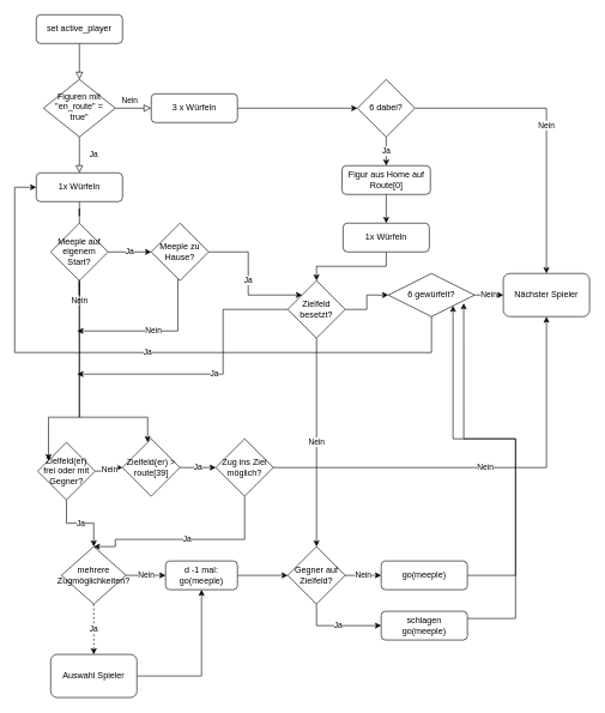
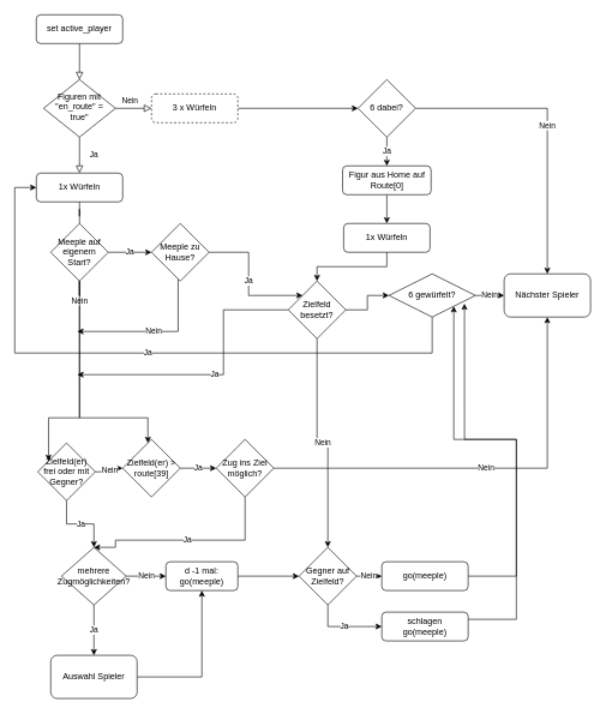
  <mxCell id="0" />
  <mxCell id="1" parent="0" />
  <mxCell id="2" value="" style="rounded=0;html=1;jettySize=auto;orthogonalLoop=1;fontSize=11;endArrow=block;endFill=0;endSize=8;strokeWidth=1;shadow=0;labelBackgroundColor=none;edgeStyle=orthogonalEdgeStyle;" parent="1" source="3" target="6" edge="1"><mxGeometry relative="1" as="geometry" /></mxCell>
  <mxCell id="3" value="set active_player" style="rounded=1;whiteSpace=wrap;html=1;fontSize=12;glass=0;strokeWidth=1;shadow=0;" parent="1" vertex="1"><mxGeometry x="50" y="20" width="120" height="40" as="geometry" /></mxCell>
  <mxCell id="4" value="Ja" style="rounded=0;html=1;jettySize=auto;orthogonalLoop=1;fontSize=11;endArrow=block;endFill=0;endSize=8;strokeWidth=1;shadow=0;labelBackgroundColor=none;edgeStyle=orthogonalEdgeStyle;entryX=0.5;entryY=0;entryDx=0;entryDy=0;" parent="1" source="6" target="15" edge="1"><mxGeometry y="20" relative="1" as="geometry"><mxPoint as="offset" /><mxPoint x="110" y="270" as="targetPoint" /></mxGeometry></mxCell>
  <mxCell id="5" value="Nein" style="edgeStyle=orthogonalEdgeStyle;rounded=0;html=1;jettySize=auto;orthogonalLoop=1;fontSize=11;endArrow=block;endFill=0;endSize=8;strokeWidth=1;shadow=0;labelBackgroundColor=none;" parent="1" source="6" target="8" edge="1"><mxGeometry x="-0.2" y="10" relative="1" as="geometry"><mxPoint as="offset" /></mxGeometry></mxCell>
  <mxCell id="6" value="Figuren mit&lt;br&gt;&quot;en_route&quot; = true&quot;" style="rhombus;whiteSpace=wrap;html=1;shadow=0;fontFamily=Helvetica;fontSize=12;align=center;strokeWidth=1;spacing=6;spacingTop=-4;" parent="1" vertex="1"><mxGeometry x="60" y="110" width="100" height="80" as="geometry" /></mxCell>
  <mxCell id="7" style="edgeStyle=orthogonalEdgeStyle;rounded=0;orthogonalLoop=1;jettySize=auto;html=1;" parent="1" source="8" target="11" edge="1"><mxGeometry relative="1" as="geometry" /></mxCell>
- <mxCell id="8" value="3 x Würfeln" style="rounded=1;whiteSpace=wrap;html=1;fontSize=12;glass=0;strokeWidth=1;shadow=0;" parent="1" vertex="1"><mxGeometry x="210" y="130" width="120" height="40" as="geometry" /></mxCell>
+ <mxCell id="8" value="3 x Würfeln" style="rounded=1;whiteSpace=wrap;html=1;fontSize=12;glass=0;strokeWidth=1;shadow=0;dashed=1;" parent="1" vertex="1"><mxGeometry x="210" y="130" width="120" height="40" as="geometry" /></mxCell>
  <mxCell id="9" value="Nein" style="edgeStyle=orthogonalEdgeStyle;rounded=0;orthogonalLoop=1;jettySize=auto;html=1;" parent="1" source="11" target="44" edge="1"><mxGeometry relative="1" as="geometry" /></mxCell>
  <mxCell id="10" value="Ja" style="edgeStyle=orthogonalEdgeStyle;rounded=0;orthogonalLoop=1;jettySize=auto;html=1;" parent="1" source="11" target="13" edge="1"><mxGeometry relative="1" as="geometry" /></mxCell>
  <mxCell id="11" value="6 dabei?" style="rhombus;whiteSpace=wrap;html=1;" parent="1" vertex="1"><mxGeometry x="497" y="110" width="80" height="80" as="geometry" /></mxCell>
  <mxCell id="12" style="edgeStyle=orthogonalEdgeStyle;rounded=0;orthogonalLoop=1;jettySize=auto;html=1;" edge="1" parent="1" source="13" target="43"><mxGeometry relative="1" as="geometry" /></mxCell>
  <mxCell id="13" value="Figur aus Home auf Route[0]" style="rounded=1;whiteSpace=wrap;html=1;" parent="1" vertex="1"><mxGeometry x="475.5" y="230" width="123" height="40" as="geometry" /></mxCell>
  <mxCell id="14" style="edgeStyle=orthogonalEdgeStyle;rounded=0;orthogonalLoop=1;jettySize=auto;html=1;startArrow=none;" parent="1" source="54" edge="1"><mxGeometry relative="1" as="geometry"><mxPoint x="110" y="370" as="targetPoint" /></mxGeometry></mxCell>
  <mxCell id="15" value="1x Würfeln" style="rounded=1;whiteSpace=wrap;html=1;" parent="1" vertex="1"><mxGeometry x="50" y="240" width="120" height="40" as="geometry" /></mxCell>
  <mxCell id="16" value="Nein" style="edgeStyle=orthogonalEdgeStyle;rounded=0;orthogonalLoop=1;jettySize=auto;html=1;" parent="1" source="18" target="20" edge="1"><mxGeometry relative="1" as="geometry" /></mxCell>
- <mxCell id="17" value="Ja" style="edgeStyle=orthogonalEdgeStyle;rounded=0;orthogonalLoop=1;jettySize=auto;html=1;dashed=1;" parent="1" source="18" target="27" edge="1"><mxGeometry relative="1" as="geometry" /></mxCell>
+ <mxCell id="17" value="Ja" style="edgeStyle=orthogonalEdgeStyle;rounded=0;orthogonalLoop=1;jettySize=auto;html=1;" parent="1" source="18" target="27" edge="1"><mxGeometry relative="1" as="geometry" /></mxCell>
  <mxCell id="18" value="mehrere Zugmöglichkeiten?" style="rhombus;whiteSpace=wrap;html=1;" parent="1" vertex="1"><mxGeometry x="85" y="760" width="90" height="80" as="geometry" /></mxCell>
  <mxCell id="19" style="edgeStyle=orthogonalEdgeStyle;rounded=0;orthogonalLoop=1;jettySize=auto;html=1;" parent="1" source="20" target="23" edge="1"><mxGeometry relative="1" as="geometry" /></mxCell>
  <mxCell id="20" value="d -1 mal:&lt;br&gt;go(meeple)" style="rounded=1;whiteSpace=wrap;html=1;" parent="1" vertex="1"><mxGeometry x="230" y="780" width="100" height="40" as="geometry" /></mxCell>
  <mxCell id="21" value="Nein" style="edgeStyle=orthogonalEdgeStyle;rounded=0;orthogonalLoop=1;jettySize=auto;html=1;exitX=1;exitY=0.5;exitDx=0;exitDy=0;" parent="1" source="23" target="25" edge="1"><mxGeometry relative="1" as="geometry" /></mxCell>
  <mxCell id="22" value="Ja" style="edgeStyle=orthogonalEdgeStyle;rounded=0;orthogonalLoop=1;jettySize=auto;html=1;entryX=0;entryY=0.5;entryDx=0;entryDy=0;exitX=0.5;exitY=1;exitDx=0;exitDy=0;" parent="1" source="23" target="49" edge="1"><mxGeometry relative="1" as="geometry" /></mxCell>
- <mxCell id="23" value="Gegner auf Zielfeld?" style="rhombus;whiteSpace=wrap;html=1;" parent="1" vertex="1"><mxGeometry x="400" y="760" width="80" height="80" as="geometry" /></mxCell>
+ <mxCell id="23" value="Gegner auf Zielfeld?" style="rhombus;whiteSpace=wrap;html=1;" parent="1" vertex="1"><mxGeometry x="415" y="760" width="80" height="80" as="geometry" /></mxCell>
  <mxCell id="24" style="edgeStyle=orthogonalEdgeStyle;rounded=0;orthogonalLoop=1;jettySize=auto;html=1;entryX=1;entryY=1;entryDx=0;entryDy=0;exitX=1;exitY=0.5;exitDx=0;exitDy=0;" parent="1" source="25" target="30" edge="1"><mxGeometry relative="1" as="geometry"><mxPoint x="657" y="800" as="sourcePoint" /><Array as="points"><mxPoint x="717" y="800" /><mxPoint x="717" y="610" /><mxPoint x="630" y="610" /></Array></mxGeometry></mxCell>
  <mxCell id="25" value="go(meeple)" style="rounded=1;whiteSpace=wrap;html=1;" parent="1" vertex="1"><mxGeometry x="530" y="780" width="120" height="40" as="geometry" /></mxCell>
  <mxCell id="26" style="edgeStyle=orthogonalEdgeStyle;rounded=0;orthogonalLoop=1;jettySize=auto;html=1;entryX=0.5;entryY=1;entryDx=0;entryDy=0;entryPerimeter=0;" parent="1" source="27" target="20" edge="1"><mxGeometry relative="1" as="geometry"><mxPoint x="290" y="830" as="targetPoint" /></mxGeometry></mxCell>
  <mxCell id="27" value="Auswahl Spieler" style="rounded=1;whiteSpace=wrap;html=1;" parent="1" vertex="1"><mxGeometry x="70" y="910" width="120" height="60" as="geometry" /></mxCell>
  <mxCell id="28" value="Ja" style="edgeStyle=orthogonalEdgeStyle;rounded=0;orthogonalLoop=1;jettySize=auto;html=1;entryX=0;entryY=0.5;entryDx=0;entryDy=0;exitX=0.5;exitY=1;exitDx=0;exitDy=0;" parent="1" source="30" target="15" edge="1"><mxGeometry relative="1" as="geometry"><mxPoint x="10" y="310" as="targetPoint" /><Array as="points"><mxPoint x="600" y="490" /><mxPoint x="20" y="490" /><mxPoint x="20" y="260" /></Array></mxGeometry></mxCell>
  <mxCell id="29" value="Nein" style="edgeStyle=orthogonalEdgeStyle;rounded=0;orthogonalLoop=1;jettySize=auto;html=1;" parent="1" source="30" target="44" edge="1"><mxGeometry relative="1" as="geometry" /></mxCell>
  <mxCell id="30" value="6 gewürfelt?" style="rhombus;whiteSpace=wrap;html=1;" parent="1" vertex="1"><mxGeometry x="540" y="380" width="120" height="60" as="geometry" /></mxCell>
  <mxCell id="31" style="edgeStyle=orthogonalEdgeStyle;rounded=0;orthogonalLoop=1;jettySize=auto;html=1;exitX=1;exitY=0.5;exitDx=0;exitDy=0;" parent="1" source="34" edge="1" target="30"><mxGeometry relative="1" as="geometry"><mxPoint x="510" y="430" as="targetPoint" /></mxGeometry></mxCell>
  <mxCell id="32" value="Nein" style="edgeStyle=orthogonalEdgeStyle;rounded=0;orthogonalLoop=1;jettySize=auto;html=1;" parent="1" source="34" target="23" edge="1"><mxGeometry relative="1" as="geometry"><mxPoint x="380" y="410" as="targetPoint" /></mxGeometry></mxCell>
  <mxCell id="33" value="Ja" style="edgeStyle=orthogonalEdgeStyle;rounded=0;orthogonalLoop=1;jettySize=auto;html=1;" parent="1" source="34" edge="1"><mxGeometry relative="1" as="geometry"><mxPoint x="107" y="520" as="targetPoint" /><Array as="points"><mxPoint x="310" y="520" /></Array></mxGeometry></mxCell>
  <mxCell id="34" value="Zielfeld&lt;br&gt;besetzt?" style="rhombus;whiteSpace=wrap;html=1;" parent="1" vertex="1"><mxGeometry x="400" y="390" width="80" height="80" as="geometry" /></mxCell>
  <mxCell id="35" value="Ja" style="edgeStyle=orthogonalEdgeStyle;rounded=0;orthogonalLoop=1;jettySize=auto;html=1;" parent="1" source="36" target="39" edge="1"><mxGeometry relative="1" as="geometry" /></mxCell>
  <mxCell id="36" value="Zielfeld(er) &amp;gt; route[39]" style="rhombus;whiteSpace=wrap;html=1;" parent="1" vertex="1"><mxGeometry x="170" y="610" width="80" height="80" as="geometry" /></mxCell>
  <mxCell id="37" value="Nein" style="edgeStyle=orthogonalEdgeStyle;rounded=0;orthogonalLoop=1;jettySize=auto;html=1;" parent="1" source="39" target="44" edge="1"><mxGeometry relative="1" as="geometry" /></mxCell>
  <mxCell id="38" value="Ja" style="edgeStyle=orthogonalEdgeStyle;rounded=0;orthogonalLoop=1;jettySize=auto;html=1;entryX=0.5;entryY=0;entryDx=0;entryDy=0;" parent="1" source="39" target="18" edge="1"><mxGeometry relative="1" as="geometry"><Array as="points"><mxPoint x="340" y="750" /><mxPoint x="160" y="750" /><mxPoint x="160" y="760" /></Array></mxGeometry></mxCell>
  <mxCell id="39" value="Zug ins Ziel möglich?" style="rhombus;whiteSpace=wrap;html=1;" parent="1" vertex="1"><mxGeometry x="300" y="610" width="80" height="80" as="geometry" /></mxCell>
  <mxCell id="40" value="Nein" style="edgeStyle=orthogonalEdgeStyle;rounded=0;orthogonalLoop=1;jettySize=auto;html=1;" parent="1" source="54" target="47" edge="1"><mxGeometry x="-0.807" relative="1" as="geometry"><Array as="points"><mxPoint x="110" y="580" /><mxPoint x="67" y="580" /></Array><mxPoint as="offset" /></mxGeometry></mxCell>
  <mxCell id="41" style="edgeStyle=orthogonalEdgeStyle;rounded=0;orthogonalLoop=1;jettySize=auto;html=1;" parent="1" source="54" target="36" edge="1"><mxGeometry relative="1" as="geometry"><mxPoint x="227" y="560" as="targetPoint" /><Array as="points"><mxPoint x="110" y="580" /><mxPoint x="205" y="580" /></Array></mxGeometry></mxCell>
  <mxCell id="42" style="edgeStyle=orthogonalEdgeStyle;rounded=0;orthogonalLoop=1;jettySize=auto;html=1;" parent="1" source="43" target="34" edge="1"><mxGeometry relative="1" as="geometry" /></mxCell>
  <mxCell id="43" value="1x Würfeln" style="rounded=1;whiteSpace=wrap;html=1;" parent="1" vertex="1"><mxGeometry x="477" y="310" width="120" height="40" as="geometry" /></mxCell>
  <mxCell id="44" value="Nächster Spieler" style="rounded=1;whiteSpace=wrap;html=1;" parent="1" vertex="1"><mxGeometry x="700" y="380" width="120" height="60" as="geometry" /></mxCell>
  <mxCell id="45" value="Nein" style="edgeStyle=orthogonalEdgeStyle;rounded=0;orthogonalLoop=1;jettySize=auto;html=1;" parent="1" source="47" target="36" edge="1"><mxGeometry relative="1" as="geometry" /></mxCell>
  <mxCell id="46" value="Ja" style="edgeStyle=orthogonalEdgeStyle;rounded=0;orthogonalLoop=1;jettySize=auto;html=1;" parent="1" source="47" target="18" edge="1"><mxGeometry relative="1" as="geometry" /></mxCell>
  <mxCell id="47" value="Zielfeld(er)&lt;br&gt;frei oder mit Gegner?" style="rhombus;whiteSpace=wrap;html=1;" parent="1" vertex="1"><mxGeometry x="52" y="615" width="80" height="80" as="geometry" /></mxCell>
  <mxCell id="48" style="edgeStyle=orthogonalEdgeStyle;rounded=0;orthogonalLoop=1;jettySize=auto;html=1;entryX=0.874;entryY=0.689;entryDx=0;entryDy=0;entryPerimeter=0;exitX=1;exitY=0.25;exitDx=0;exitDy=0;" parent="1" source="49" target="30" edge="1"><mxGeometry relative="1" as="geometry"><Array as="points"><mxPoint x="717" y="860" /><mxPoint x="717" y="610" /><mxPoint x="645" y="610" /></Array></mxGeometry></mxCell>
  <mxCell id="49" value="schlagen&lt;br&gt;go(meeple)" style="rounded=1;whiteSpace=wrap;html=1;" parent="1" vertex="1"><mxGeometry x="530" y="850" width="120" height="40" as="geometry" /></mxCell>
  <mxCell id="50" value="Ja" style="edgeStyle=orthogonalEdgeStyle;rounded=0;orthogonalLoop=1;jettySize=auto;html=1;entryX=0;entryY=0;entryDx=0;entryDy=0;" edge="1" parent="1" source="52" target="34"><mxGeometry relative="1" as="geometry" /></mxCell>
  <mxCell id="51" value="Nein" style="edgeStyle=orthogonalEdgeStyle;rounded=0;orthogonalLoop=1;jettySize=auto;html=1;" edge="1" parent="1" source="52"><mxGeometry relative="1" as="geometry"><mxPoint x="107" y="460" as="targetPoint" /><Array as="points"><mxPoint x="247" y="460" /></Array></mxGeometry></mxCell>
  <mxCell id="52" value="Meeple zu Hause?" style="rhombus;whiteSpace=wrap;html=1;" vertex="1" parent="1"><mxGeometry x="210" y="310" width="80" height="80" as="geometry" /></mxCell>
  <mxCell id="53" value="Ja" style="edgeStyle=orthogonalEdgeStyle;rounded=0;orthogonalLoop=1;jettySize=auto;html=1;" edge="1" parent="1" source="54" target="52"><mxGeometry relative="1" as="geometry" /></mxCell>
  <mxCell id="54" value="Meeple auf eigenem Start?" style="rhombus;whiteSpace=wrap;html=1;" parent="1" vertex="1"><mxGeometry x="70" y="310" width="80" height="80" as="geometry" /></mxCell>
  <mxCell id="55" value="" style="edgeStyle=orthogonalEdgeStyle;rounded=0;orthogonalLoop=1;jettySize=auto;html=1;endArrow=none;" edge="1" parent="1" source="15" target="54"><mxGeometry relative="1" as="geometry"><mxPoint x="110" y="370" as="targetPoint" /><mxPoint x="110" y="280" as="sourcePoint" /></mxGeometry></mxCell>
